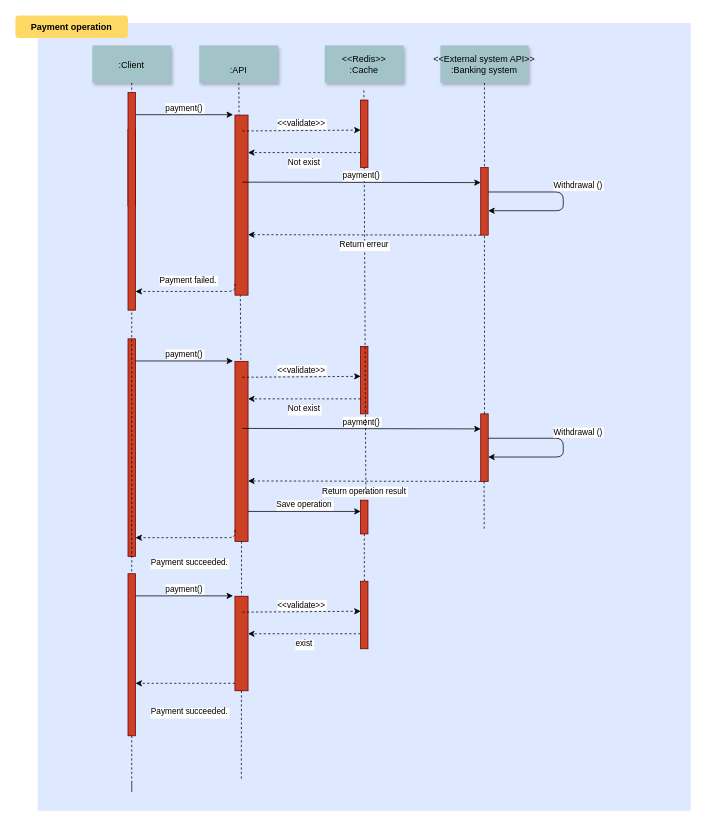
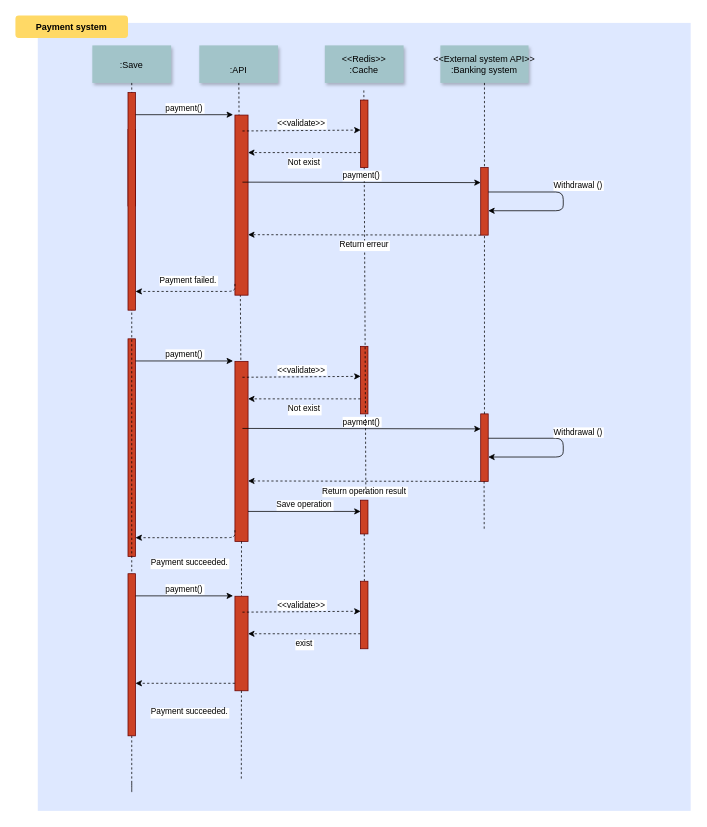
  <mxCell id="0" />
  <mxCell id="1" parent="0" />
  <mxCell id="2" value="" style="fillColor=#DEE8FF;strokeColor=none" parent="1" vertex="1"><mxGeometry x="49.78" y="30" width="870" height="1050" as="geometry" /></mxCell>
  <mxCell id="3" value="" style="fillColor=#CC4125;strokeColor=#660000" parent="1" vertex="1"><mxGeometry x="170" y="451" width="10" height="290" as="geometry" /></mxCell>
- <mxCell id="4" value=":Client" style="shadow=1;fillColor=#A2C4C9;strokeColor=none" parent="1" vertex="1"><mxGeometry x="122.5" y="60" width="105" height="50" as="geometry" /></mxCell>
+ <mxCell id="4" value=":Save" style="shadow=1;fillColor=#A2C4C9;strokeColor=none" parent="1" vertex="1"><mxGeometry x="122.5" y="60" width="105" height="50" as="geometry" /></mxCell>
  <mxCell id="5" value="" style="fillColor=#CC4125;strokeColor=#660000" parent="1" vertex="1"><mxGeometry x="312.5" y="481" width="17.5" height="240" as="geometry" /></mxCell>
  <mxCell id="6" value="&#10;:API" style="shadow=1;fillColor=#A2C4C9;strokeColor=none" parent="1" vertex="1"><mxGeometry x="265" y="60" width="105" height="50" as="geometry" /></mxCell>
  <mxCell id="7" value="" style="edgeStyle=none;endArrow=none;dashed=1" parent="1" source="6" target="5" edge="1"><mxGeometry x="272.335" y="165" width="100" height="100" as="geometry"><mxPoint x="317.259" y="110" as="sourcePoint" /><mxPoint x="317.576" y="165" as="targetPoint" /></mxGeometry></mxCell>
  <mxCell id="8" value="payment()" style="edgeStyle=none;verticalLabelPosition=top;verticalAlign=bottom" parent="1" edge="1"><mxGeometry x="220" y="393" width="100" height="100" as="geometry"><mxPoint x="180" y="480.5" as="sourcePoint" /><mxPoint x="310" y="480.5" as="targetPoint" /></mxGeometry></mxCell>
  <mxCell id="9" value="&lt;&lt;validate&gt;&gt;" style="edgeStyle=none;verticalLabelPosition=top;verticalAlign=bottom;dashed=1;" parent="1" edge="1"><mxGeometry x="385.455" y="414.916" width="100" height="100" as="geometry"><mxPoint x="322.5" y="502.206" as="sourcePoint" /><mxPoint x="480" y="501" as="targetPoint" /></mxGeometry></mxCell>
  <mxCell id="10" value="&lt;&lt;Redis&gt;&gt;&#10;:Cache" style="shadow=1;fillColor=#A2C4C9;strokeColor=none" parent="1" vertex="1"><mxGeometry x="432.284" y="60" width="105" height="50" as="geometry" /></mxCell>
  <mxCell id="11" value="" style="fillColor=#CC4125;strokeColor=#660000" parent="1" vertex="1"><mxGeometry x="479.78" y="461" width="10" height="90" as="geometry" /></mxCell>
  <mxCell id="12" value="" style="fillColor=#CC4125;strokeColor=#660000" parent="1" vertex="1"><mxGeometry x="640" y="551" width="10" height="90" as="geometry" /></mxCell>
  <mxCell id="13" value="&lt;&lt;External system API&gt;&gt;&#10;:Banking system" style="shadow=1;fillColor=#A2C4C9;strokeColor=none" parent="1" vertex="1"><mxGeometry x="586.25" y="60" width="117.5" height="50" as="geometry" /></mxCell>
  <mxCell id="14" value="" style="edgeStyle=none;endArrow=none;dashed=1" parent="1" source="13" target="12" edge="1"><mxGeometry x="614.488" y="175.0" width="100" height="100" as="geometry"><mxPoint x="644.653" y="110" as="sourcePoint" /><mxPoint x="644.653" y="260" as="targetPoint" /></mxGeometry></mxCell>
  <mxCell id="15" value="" style="edgeStyle=elbowEdgeStyle;elbow=horizontal;endArrow=none;dashed=1;startArrow=none;exitX=0.5;exitY=1;exitDx=0;exitDy=0;" parent="1" source="4" edge="1"><mxGeometry x="230.0" y="310" width="100" height="100" as="geometry"><mxPoint x="200" y="410" as="sourcePoint" /><mxPoint x="175" y="1040" as="targetPoint" /><Array as="points"><mxPoint x="175" y="1060" /></Array></mxGeometry></mxCell>
  <mxCell id="16" value="" style="edgeStyle=none;endArrow=none;dashed=1;entryX=0.5;entryY=0;entryDx=0;entryDy=0;" parent="1" source="5" target="42" edge="1"><mxGeometry x="376.571" y="640.697" width="100" height="100" as="geometry"><mxPoint x="421.736" y="585.697" as="sourcePoint" /><mxPoint x="318.347" y="765.167" as="targetPoint" /></mxGeometry></mxCell>
- <mxCell id="17" value="Payment operation" style="rounded=1;fontStyle=1;fillColor=#FFD966;strokeColor=none" parent="1" vertex="1"><mxGeometry x="20" y="20" width="150" height="30" as="geometry" /></mxCell>
+ <mxCell id="17" value="Payment system" style="rounded=1;fontStyle=1;fillColor=#FFD966;strokeColor=none" parent="1" vertex="1"><mxGeometry x="20" y="20" width="150" height="30" as="geometry" /></mxCell>
  <mxCell id="18" value="Not exist" style="edgeStyle=elbowEdgeStyle;elbow=vertical;dashed=1;verticalLabelPosition=bottom;verticalAlign=top;" edge="1" parent="1"><mxGeometry x="389.78" y="463" width="100" height="100" as="geometry"><mxPoint x="479.78" y="531" as="sourcePoint" /><mxPoint x="330" y="531" as="targetPoint" /><Array as="points"><mxPoint x="402.78" y="531" /></Array></mxGeometry></mxCell>
  <mxCell id="19" value="payment()" style="edgeStyle=none;verticalLabelPosition=top;verticalAlign=bottom" edge="1" parent="1"><mxGeometry x="362.5" y="482.89" width="100" height="100" as="geometry"><mxPoint x="322.5" y="570.39" as="sourcePoint" /><mxPoint x="640" y="571" as="targetPoint" /></mxGeometry></mxCell>
  <mxCell id="20" value="Withdrawal ()" style="edgeStyle=none;verticalLabelPosition=top;verticalAlign=bottom" edge="1" parent="1"><mxGeometry y="313.5" width="100" height="100" as="geometry"><mxPoint x="650" y="583.5" as="sourcePoint" /><mxPoint x="650" y="608.5" as="targetPoint" /><Array as="points"><mxPoint x="750" y="583.5" /><mxPoint x="750" y="608.5" /></Array><mxPoint x="120" y="-12" as="offset" /></mxGeometry></mxCell>
  <mxCell id="21" value="Return operation result" style="edgeStyle=elbowEdgeStyle;elbow=vertical;dashed=1;verticalLabelPosition=bottom;verticalAlign=top;exitX=0;exitY=1;exitDx=0;exitDy=0;" edge="1" parent="1" source="12" target="5"><mxGeometry x="496.25" y="572.39" width="100" height="100" as="geometry"><mxPoint x="586.25" y="640.39" as="sourcePoint" /><mxPoint x="436.47" y="640.39" as="targetPoint" /><Array as="points"><mxPoint x="509.25" y="640.39" /></Array></mxGeometry></mxCell>
  <mxCell id="22" value="Payment succeeded." style="edgeStyle=elbowEdgeStyle;elbow=vertical;dashed=1;verticalLabelPosition=bottom;verticalAlign=top;entryX=1;entryY=0.914;entryDx=0;entryDy=0;entryPerimeter=0;" edge="1" parent="1" target="3"><mxGeometry x="-5.5" y="336" width="100" height="100" as="geometry"><mxPoint x="312.5" y="706" as="sourcePoint" /><mxPoint x="184.5" y="716" as="targetPoint" /><Array as="points"><mxPoint x="244.5" y="716" /></Array><mxPoint x="6" y="25" as="offset" /></mxGeometry></mxCell>
  <mxCell id="23" value="" style="edgeStyle=none;endArrow=none;dashed=1;startArrow=none;" edge="1" parent="1" source="24"><mxGeometry x="453.768" y="243" width="100" height="100" as="geometry"><mxPoint x="484.28" y="178" as="sourcePoint" /><mxPoint x="485" y="775" as="targetPoint" /></mxGeometry></mxCell>
  <mxCell id="24" value="" style="fillColor=#CC4125;strokeColor=#660000" vertex="1" parent="1"><mxGeometry x="479.78" y="666" width="10" height="45" as="geometry" /></mxCell>
  <mxCell id="25" value="" style="edgeStyle=none;endArrow=none;dashed=1;entryX=0.72;entryY=-0.135;entryDx=0;entryDy=0;entryPerimeter=0;" edge="1" parent="1" target="24"><mxGeometry x="453.768" y="185.0" width="100" height="100" as="geometry"><mxPoint x="484.28" y="120" as="sourcePoint" /><mxPoint x="491.356" y="716.606" as="targetPoint" /></mxGeometry></mxCell>
  <mxCell id="26" value="Save operation" style="edgeStyle=none;verticalLabelPosition=top;verticalAlign=bottom;" edge="1" parent="1"><mxGeometry x="370" y="593.5" width="100" height="100" as="geometry"><mxPoint x="330" y="681" as="sourcePoint" /><mxPoint x="480" y="681" as="targetPoint" /></mxGeometry></mxCell>
  <mxCell id="27" value="" style="fillColor=#CC4125;strokeColor=#660000" vertex="1" parent="1"><mxGeometry x="170" y="172" width="10" height="102" as="geometry" /></mxCell>
  <mxCell id="28" value="" style="edgeStyle=elbowEdgeStyle;elbow=horizontal;endArrow=none;dashed=1;entryX=0.099;entryY=0.863;entryDx=0;entryDy=0;entryPerimeter=0;" edge="1" parent="1" target="27"><mxGeometry x="230.0" y="344" width="100" height="100" as="geometry"><mxPoint x="171" y="144" as="sourcePoint" /><mxPoint x="175.43" y="734.4" as="targetPoint" /></mxGeometry></mxCell>
  <mxCell id="29" value="" style="fillColor=#CC4125;strokeColor=#660000" vertex="1" parent="1"><mxGeometry x="170" y="122.83" width="10" height="290" as="geometry" /></mxCell>
  <mxCell id="30" value="" style="fillColor=#CC4125;strokeColor=#660000" vertex="1" parent="1"><mxGeometry x="312.5" y="152.83" width="17.5" height="240" as="geometry" /></mxCell>
  <mxCell id="31" value="payment()" style="edgeStyle=none;verticalLabelPosition=top;verticalAlign=bottom" edge="1" parent="1"><mxGeometry x="220" y="64.83" width="100" height="100" as="geometry"><mxPoint x="180" y="152.33" as="sourcePoint" /><mxPoint x="310" y="152.33" as="targetPoint" /></mxGeometry></mxCell>
  <mxCell id="32" value="&lt;&lt;validate&gt;&gt;" style="edgeStyle=none;verticalLabelPosition=top;verticalAlign=bottom;dashed=1;" edge="1" parent="1"><mxGeometry x="385.455" y="86.746" width="100" height="100" as="geometry"><mxPoint x="322.5" y="174.036" as="sourcePoint" /><mxPoint x="480" y="172.83" as="targetPoint" /></mxGeometry></mxCell>
  <mxCell id="33" value="" style="fillColor=#CC4125;strokeColor=#660000" vertex="1" parent="1"><mxGeometry x="479.78" y="132.83" width="10" height="90" as="geometry" /></mxCell>
  <mxCell id="34" value="" style="fillColor=#CC4125;strokeColor=#660000" vertex="1" parent="1"><mxGeometry x="640" y="222.83" width="10" height="90" as="geometry" /></mxCell>
  <mxCell id="35" value="Not exist" style="edgeStyle=elbowEdgeStyle;elbow=vertical;dashed=1;verticalLabelPosition=bottom;verticalAlign=top;" edge="1" parent="1"><mxGeometry x="389.78" y="134.83" width="100" height="100" as="geometry"><mxPoint x="479.78" y="202.83" as="sourcePoint" /><mxPoint x="330" y="202.83" as="targetPoint" /><Array as="points"><mxPoint x="402.78" y="202.83" /></Array></mxGeometry></mxCell>
  <mxCell id="36" value="payment()" style="edgeStyle=none;verticalLabelPosition=top;verticalAlign=bottom" edge="1" parent="1"><mxGeometry x="362.5" y="154.72" width="100" height="100" as="geometry"><mxPoint x="322.5" y="242.22" as="sourcePoint" /><mxPoint x="640" y="242.83" as="targetPoint" /></mxGeometry></mxCell>
  <mxCell id="37" value="Withdrawal ()" style="edgeStyle=none;verticalLabelPosition=top;verticalAlign=bottom" edge="1" parent="1"><mxGeometry y="-14.67" width="100" height="100" as="geometry"><mxPoint x="650" y="255.33" as="sourcePoint" /><mxPoint x="650" y="280.33" as="targetPoint" /><Array as="points"><mxPoint x="750" y="255.33" /><mxPoint x="750" y="280.33" /></Array><mxPoint x="120" y="-12" as="offset" /></mxGeometry></mxCell>
  <mxCell id="38" value="Return erreur" style="edgeStyle=elbowEdgeStyle;elbow=vertical;dashed=1;verticalLabelPosition=bottom;verticalAlign=top;exitX=0;exitY=1;exitDx=0;exitDy=0;" edge="1" parent="1" source="34" target="30"><mxGeometry x="496.25" y="244.22" width="100" height="100" as="geometry"><mxPoint x="586.25" y="312.22" as="sourcePoint" /><mxPoint x="436.47" y="312.22" as="targetPoint" /><Array as="points"><mxPoint x="509.25" y="312.22" /></Array></mxGeometry></mxCell>
  <mxCell id="39" value="Payment failed." style="edgeStyle=elbowEdgeStyle;elbow=vertical;dashed=1;verticalLabelPosition=bottom;verticalAlign=top;entryX=1;entryY=0.914;entryDx=0;entryDy=0;entryPerimeter=0;" edge="1" parent="1" target="29"><mxGeometry width="100" height="100" as="geometry"><mxPoint x="312.5" y="377.83" as="sourcePoint" /><mxPoint x="184.5" y="387.83" as="targetPoint" /><Array as="points"><mxPoint x="244.5" y="387.83" /></Array><mxPoint x="4" y="-23" as="offset" /></mxGeometry></mxCell>
  <mxCell id="40" value="" style="edgeStyle=none;endArrow=none;dashed=1;startArrow=none;" edge="1" parent="1"><mxGeometry x="613.428" y="173" width="100" height="100" as="geometry"><mxPoint x="644.497" y="641" as="sourcePoint" /><mxPoint x="644.66" y="705" as="targetPoint" /></mxGeometry></mxCell>
  <mxCell id="41" value="" style="fillColor=#CC4125;strokeColor=#660000" vertex="1" parent="1"><mxGeometry x="170" y="764" width="10" height="216" as="geometry" /></mxCell>
  <mxCell id="42" value="" style="fillColor=#CC4125;strokeColor=#660000" vertex="1" parent="1"><mxGeometry x="312.5" y="794" width="17.5" height="126" as="geometry" /></mxCell>
  <mxCell id="43" value="payment()" style="edgeStyle=none;verticalLabelPosition=top;verticalAlign=bottom" edge="1" parent="1"><mxGeometry x="220" y="706" width="100" height="100" as="geometry"><mxPoint x="180" y="793.5" as="sourcePoint" /><mxPoint x="310" y="793.5" as="targetPoint" /></mxGeometry></mxCell>
  <mxCell id="44" value="&lt;&lt;validate&gt;&gt;" style="edgeStyle=none;verticalLabelPosition=top;verticalAlign=bottom;dashed=1;" edge="1" parent="1"><mxGeometry x="385.455" y="727.916" width="100" height="100" as="geometry"><mxPoint x="322.5" y="815.206" as="sourcePoint" /><mxPoint x="480" y="814" as="targetPoint" /></mxGeometry></mxCell>
  <mxCell id="45" value="" style="fillColor=#CC4125;strokeColor=#660000" vertex="1" parent="1"><mxGeometry x="479.78" y="774" width="10" height="90" as="geometry" /></mxCell>
  <mxCell id="46" value="" style="edgeStyle=none;endArrow=none;dashed=1" edge="1" parent="1" source="42"><mxGeometry x="376.571" y="953.697" width="100" height="100" as="geometry"><mxPoint x="421.736" y="898.697" as="sourcePoint" /><mxPoint x="321" y="1040" as="targetPoint" /></mxGeometry></mxCell>
  <mxCell id="47" value="exist" style="edgeStyle=elbowEdgeStyle;elbow=vertical;dashed=1;verticalLabelPosition=bottom;verticalAlign=top;" edge="1" parent="1"><mxGeometry x="389.78" y="776" width="100" height="100" as="geometry"><mxPoint x="479.78" y="844" as="sourcePoint" /><mxPoint x="330" y="844" as="targetPoint" /><Array as="points"><mxPoint x="402.78" y="844" /></Array></mxGeometry></mxCell>
  <mxCell id="48" value="Payment succeeded." style="edgeStyle=elbowEdgeStyle;elbow=vertical;dashed=1;verticalLabelPosition=bottom;verticalAlign=top;" edge="1" parent="1" source="42"><mxGeometry x="-5.5" y="649" width="100" height="100" as="geometry"><mxPoint x="312.5" y="1019" as="sourcePoint" /><mxPoint x="180" y="910" as="targetPoint" /><Array as="points"><mxPoint x="250" y="910" /></Array><mxPoint x="6" y="25" as="offset" /></mxGeometry></mxCell>
